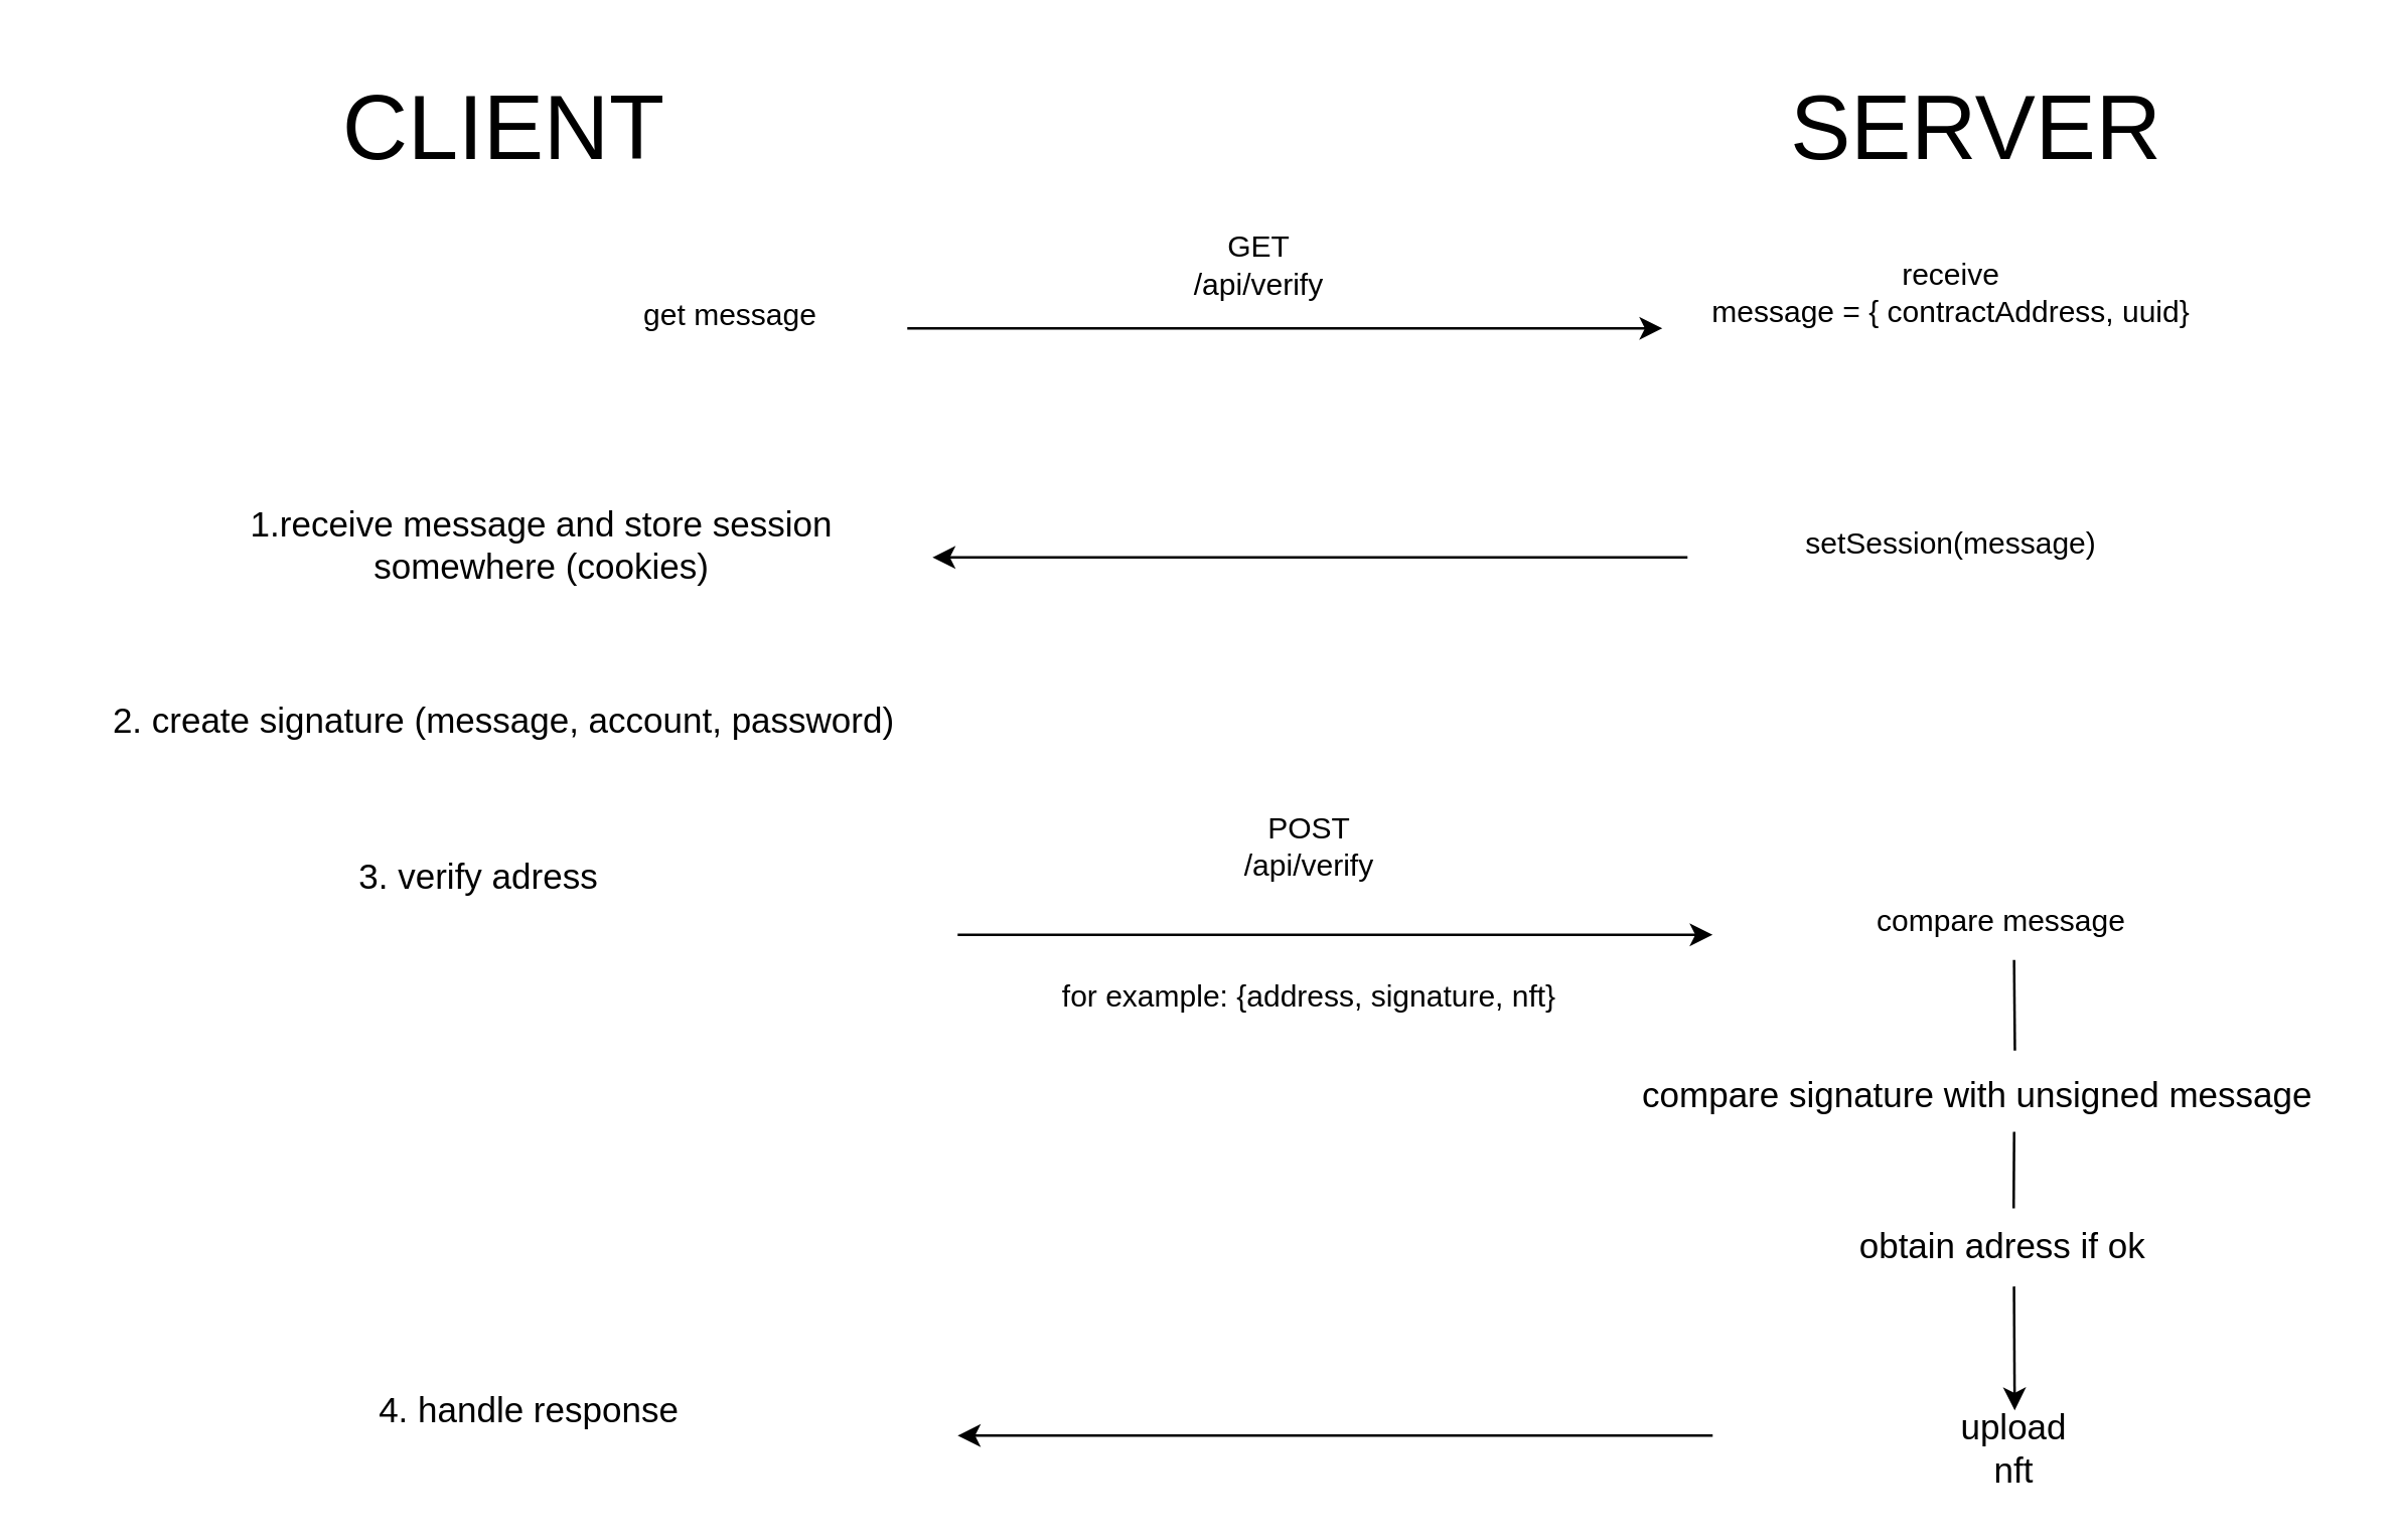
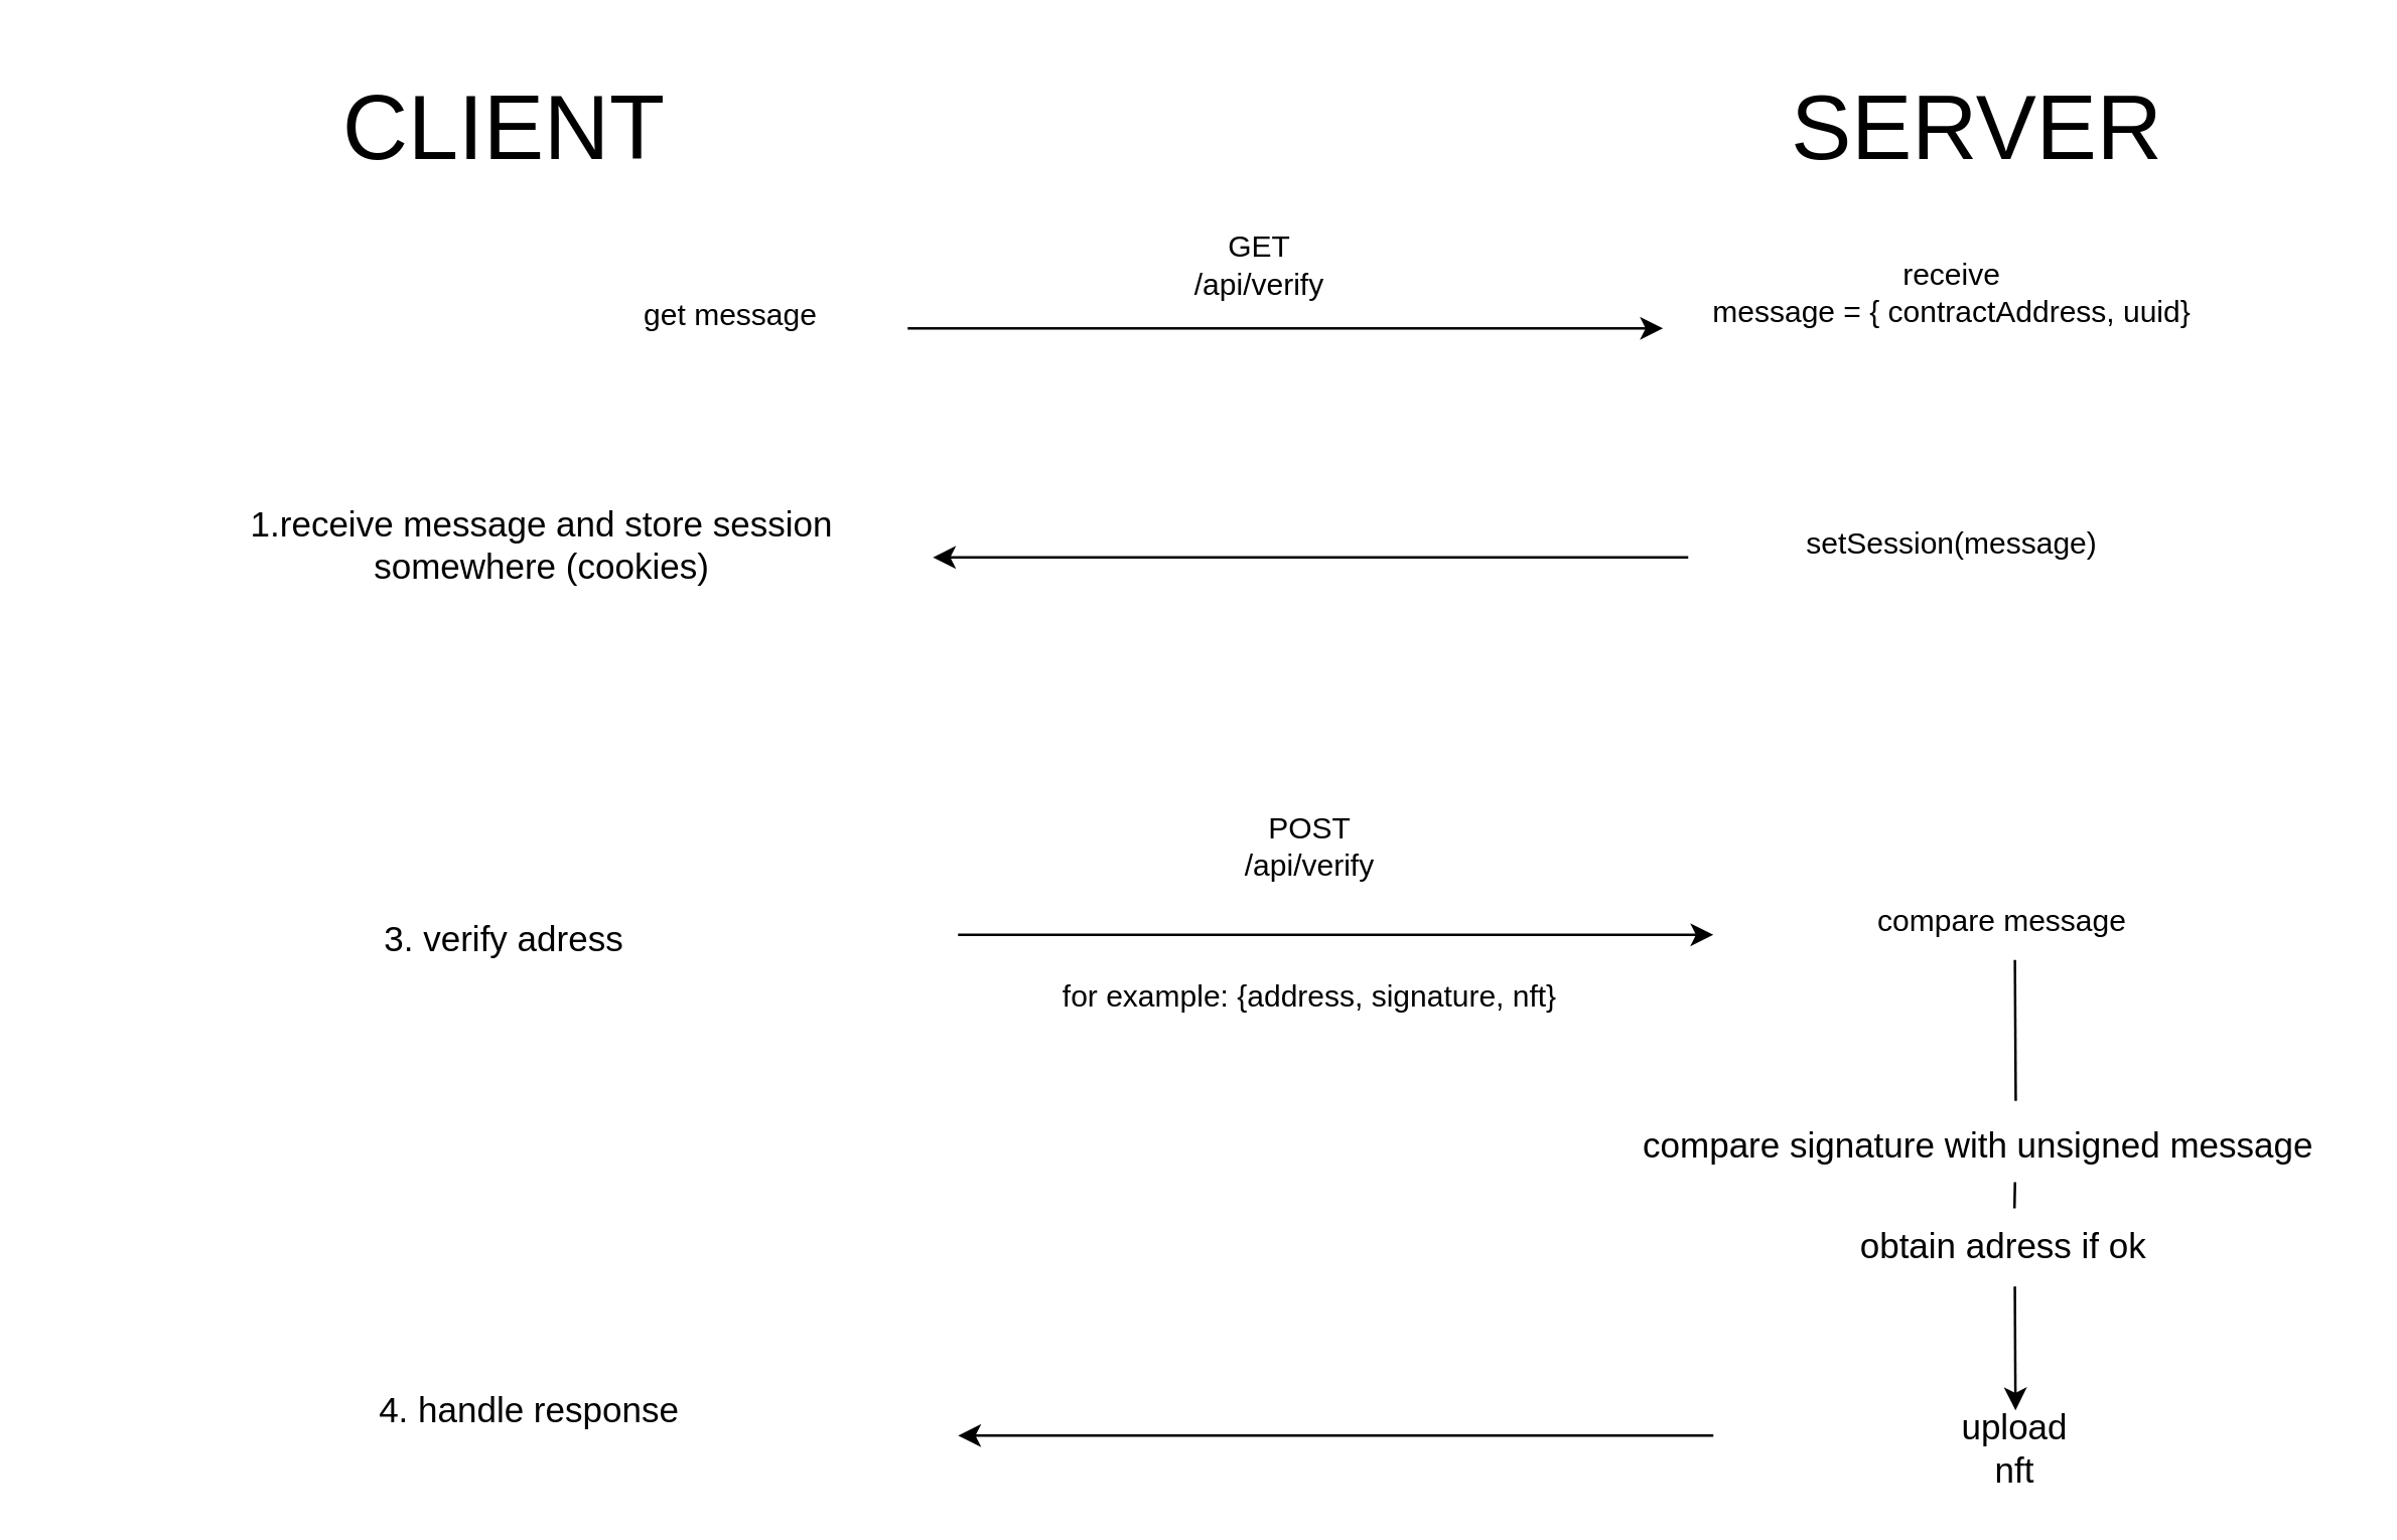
  <mxCell id="0" />
  <mxCell id="1" parent="0" />
  <mxCell id="2" value="&lt;font style=&quot;font-size: 36px;&quot;&gt;CLIENT&lt;/font&gt;" style="text;html=1;strokeColor=none;fillColor=none;align=center;verticalAlign=middle;whiteSpace=wrap;rounded=0;" vertex="1" parent="1"><mxGeometry x="150" y="20" width="100" height="60" as="geometry" /></mxCell>
  <mxCell id="3" value="&lt;font style=&quot;font-size: 36px;&quot;&gt;SERVER&lt;/font&gt;" style="text;html=1;strokeColor=none;fillColor=none;align=center;verticalAlign=middle;whiteSpace=wrap;rounded=0;" vertex="1" parent="1"><mxGeometry x="745" y="25" width="80" height="50" as="geometry" /></mxCell>
  <mxCell id="4" value="" style="endArrow=classic;html=1;rounded=0;" edge="1" parent="1"><mxGeometry width="50" height="50" relative="1" as="geometry"><mxPoint x="360" y="130" as="sourcePoint" /><mxPoint x="660" y="130" as="targetPoint" /></mxGeometry></mxCell>
  <mxCell id="5" value="GET /api/verify" style="text;html=1;strokeColor=none;fillColor=none;align=center;verticalAlign=middle;whiteSpace=wrap;rounded=0;" vertex="1" parent="1"><mxGeometry x="470" y="90" width="60" height="30" as="geometry" /></mxCell>
  <mxCell id="6" value="receive&lt;br&gt;message = { contractAddress, uuid}" style="text;html=1;strokeColor=none;fillColor=none;align=center;verticalAlign=middle;whiteSpace=wrap;rounded=0;" vertex="1" parent="1"><mxGeometry x="660" y="101" width="230" height="30" as="geometry" /></mxCell>
  <mxCell id="7" value="setSession(message)" style="text;html=1;strokeColor=none;fillColor=none;align=center;verticalAlign=middle;whiteSpace=wrap;rounded=0;" vertex="1" parent="1"><mxGeometry x="745" y="201" width="60" height="30" as="geometry" /></mxCell>
  <mxCell id="8" value="" style="endArrow=classic;html=1;rounded=0;" edge="1" parent="1"><mxGeometry width="50" height="50" relative="1" as="geometry"><mxPoint x="670" y="221" as="sourcePoint" /><mxPoint x="370" y="221" as="targetPoint" /></mxGeometry></mxCell>
  <mxCell id="9" value="&lt;font style=&quot;font-size: 14px;&quot;&gt;1.receive message and store session somewhere (cookies)&lt;/font&gt;" style="text;html=1;strokeColor=none;fillColor=none;align=center;verticalAlign=middle;whiteSpace=wrap;rounded=0;" vertex="1" parent="1"><mxGeometry x="80" y="201" width="270" height="30" as="geometry" /></mxCell>
- <mxCell id="10" value="&lt;font style=&quot;font-size: 14px;&quot;&gt;2. create signature (message, account, password)&lt;/font&gt;" style="text;html=1;strokeColor=none;fillColor=none;align=center;verticalAlign=middle;whiteSpace=wrap;rounded=0;" vertex="1" parent="1"><mxGeometry x="20" y="271" width="360" height="30" as="geometry" /></mxCell>
  <mxCell id="11" value="" style="endArrow=classic;html=1;rounded=0;fontSize=36;" edge="1" parent="1"><mxGeometry width="50" height="50" relative="1" as="geometry"><mxPoint x="380" y="371" as="sourcePoint" /><mxPoint x="680" y="371" as="targetPoint" /></mxGeometry></mxCell>
- <mxCell id="12" value="&lt;font style=&quot;font-size: 14px;&quot;&gt;3. verify adress&lt;/font&gt;" style="text;html=1;strokeColor=none;fillColor=none;align=center;verticalAlign=middle;whiteSpace=wrap;rounded=0;fontSize=36;" vertex="1" parent="1"><mxGeometry x="65" y="325" width="250" height="30" as="geometry" /></mxCell>
+ <mxCell id="12" value="&lt;font style=&quot;font-size: 14px;&quot;&gt;3. verify adress&lt;/font&gt;" style="text;html=1;strokeColor=none;fillColor=none;align=center;verticalAlign=middle;whiteSpace=wrap;rounded=0;fontSize=36;" vertex="1" parent="1"><mxGeometry x="75" y="350" width="250" height="30" as="geometry" /></mxCell>
  <mxCell id="13" value="POST /api/verify" style="text;html=1;strokeColor=none;fillColor=none;align=center;verticalAlign=middle;whiteSpace=wrap;rounded=0;fontSize=12;" vertex="1" parent="1"><mxGeometry x="490" y="321" width="60" height="30" as="geometry" /></mxCell>
  <mxCell id="14" value="for example: {address, signature, nft}" style="text;html=1;strokeColor=none;fillColor=none;align=center;verticalAlign=middle;whiteSpace=wrap;rounded=0;fontSize=12;" vertex="1" parent="1"><mxGeometry x="325" y="381" width="390" height="30" as="geometry" /></mxCell>
  <mxCell id="15" value="compare message" style="text;html=1;strokeColor=none;fillColor=none;align=center;verticalAlign=middle;whiteSpace=wrap;rounded=0;fontSize=12;" vertex="1" parent="1"><mxGeometry x="710" y="351" width="170" height="30" as="geometry" /></mxCell>
  <mxCell id="16" value="get message" style="text;html=1;strokeColor=none;fillColor=none;align=center;verticalAlign=middle;whiteSpace=wrap;rounded=0;fontSize=12;" vertex="1" parent="1"><mxGeometry x="210" y="110" width="160" height="30" as="geometry" /></mxCell>
- <mxCell id="17" value="compare signature with unsigned message" style="text;html=1;align=center;verticalAlign=middle;resizable=0;points=[];autosize=1;strokeColor=none;fillColor=none;fontSize=14;" vertex="1" parent="1"><mxGeometry x="640" y="420" width="290" height="30" as="geometry" /></mxCell>
+ <mxCell id="17" value="compare signature with unsigned message" style="text;html=1;align=center;verticalAlign=middle;resizable=0;points=[];autosize=1;strokeColor=none;fillColor=none;fontSize=14;" vertex="1" parent="1"><mxGeometry x="640" y="440" width="290" height="30" as="geometry" /></mxCell>
  <mxCell id="18" value="" style="endArrow=none;html=1;rounded=0;fontSize=14;entryX=0.528;entryY=0.999;entryDx=0;entryDy=0;exitX=0.552;exitY=-0.099;exitDx=0;exitDy=0;exitPerimeter=0;entryPerimeter=0;" edge="1" parent="1" source="17" target="15"><mxGeometry width="50" height="50" relative="1" as="geometry"><mxPoint x="730" y="480" as="sourcePoint" /><mxPoint x="780" y="430" as="targetPoint" /></mxGeometry></mxCell>
  <mxCell id="19" value="obtain adress if ok" style="text;html=1;strokeColor=none;fillColor=none;align=center;verticalAlign=middle;whiteSpace=wrap;rounded=0;fontSize=14;" vertex="1" parent="1"><mxGeometry x="727.5" y="480" width="135" height="30" as="geometry" /></mxCell>
  <mxCell id="20" value="" style="endArrow=classic;html=1;rounded=0;fontSize=14;exitX=0.535;exitY=1.025;exitDx=0;exitDy=0;exitPerimeter=0;" edge="1" parent="1" source="19"><mxGeometry width="50" height="50" relative="1" as="geometry"><mxPoint x="730" y="550" as="sourcePoint" /><mxPoint x="800" y="560" as="targetPoint" /></mxGeometry></mxCell>
  <mxCell id="21" value="upload nft" style="text;html=1;strokeColor=none;fillColor=none;align=center;verticalAlign=middle;whiteSpace=wrap;rounded=0;fontSize=14;" vertex="1" parent="1"><mxGeometry x="770" y="560" width="60" height="30" as="geometry" /></mxCell>
  <mxCell id="22" value="" style="endArrow=none;html=1;rounded=0;fontSize=14;entryX=0.551;entryY=0.977;entryDx=0;entryDy=0;entryPerimeter=0;exitX=0.534;exitY=-0.009;exitDx=0;exitDy=0;exitPerimeter=0;" edge="1" parent="1" source="19" target="17"><mxGeometry width="50" height="50" relative="1" as="geometry"><mxPoint x="640" y="440" as="sourcePoint" /><mxPoint x="690" y="390" as="targetPoint" /></mxGeometry></mxCell>
  <mxCell id="23" value="" style="endArrow=classic;html=1;rounded=0;fontSize=14;" edge="1" parent="1"><mxGeometry width="50" height="50" relative="1" as="geometry"><mxPoint x="680" y="570" as="sourcePoint" /><mxPoint x="380" y="570" as="targetPoint" /></mxGeometry></mxCell>
  <mxCell id="24" value="4. handle response" style="text;html=1;strokeColor=none;fillColor=none;align=center;verticalAlign=middle;whiteSpace=wrap;rounded=0;fontSize=14;" vertex="1" parent="1"><mxGeometry x="130" y="545" width="160" height="30" as="geometry" /></mxCell>
